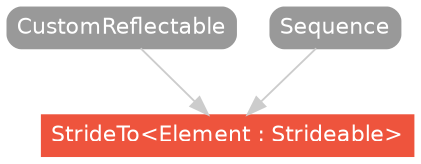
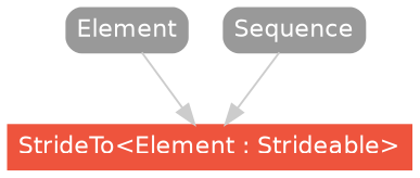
  strict digraph {
    node [color="#999999" fillcolor="#999999" fontcolor=white fontname=Helvetica fontsize=12 margin="0.07,0.05" shape=box style="filled,rounded"]
    edge [color="#cccccc"]
    "StrideTo<Element : Strideable>" [color="#ee543d" fillcolor="#ee543d" height=0.3 style=filled]
-   CustomReflectable [height=0.3]
+   CustomReflectable [height=0.3 label=Element]
    Sequence [height=0.3]
    subgraph sub_1 {
      rank=max
      "StrideTo<Element : Strideable>"
    }
    CustomReflectable -> "StrideTo<Element : Strideable>"
    Sequence -> "StrideTo<Element : Strideable>"
  }
